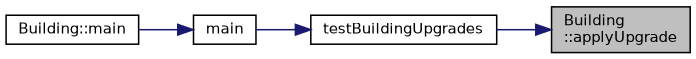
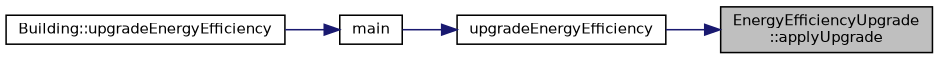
  digraph {
    rankdir=RL
    node [color=black fillcolor=white fontname=Helvetica fontsize=10 shape=record style=filled]
    edge [color=midnightblue dir=back fontname=Helvetica fontsize=10 labelfontname=Helvetica labelfontsize=10 style=solid]
-   n1 [fillcolor=grey75 fontcolor=black height=0.2 label="Building\l::applyUpgrade" width=0.4]
-   n2 [height=0.2 label=testBuildingUpgrades width=0.4]
+   n1 [fillcolor=grey75 fontcolor=black height=0.2 label="EnergyEfficiencyUpgrade\l::applyUpgrade" width=0.4]
+   n2 [height=0.2 label=upgradeEnergyEfficiency width=0.4]
    n3 [height=0.2 label=main width=0.4]
-   n4 [height=0.2 label="Building::main" width=0.4]
+   n4 [height=0.2 label="Building::upgradeEnergyEfficiency" width=0.4]
    n1 -> n2
    n2 -> n3
    n3 -> n4
  }
